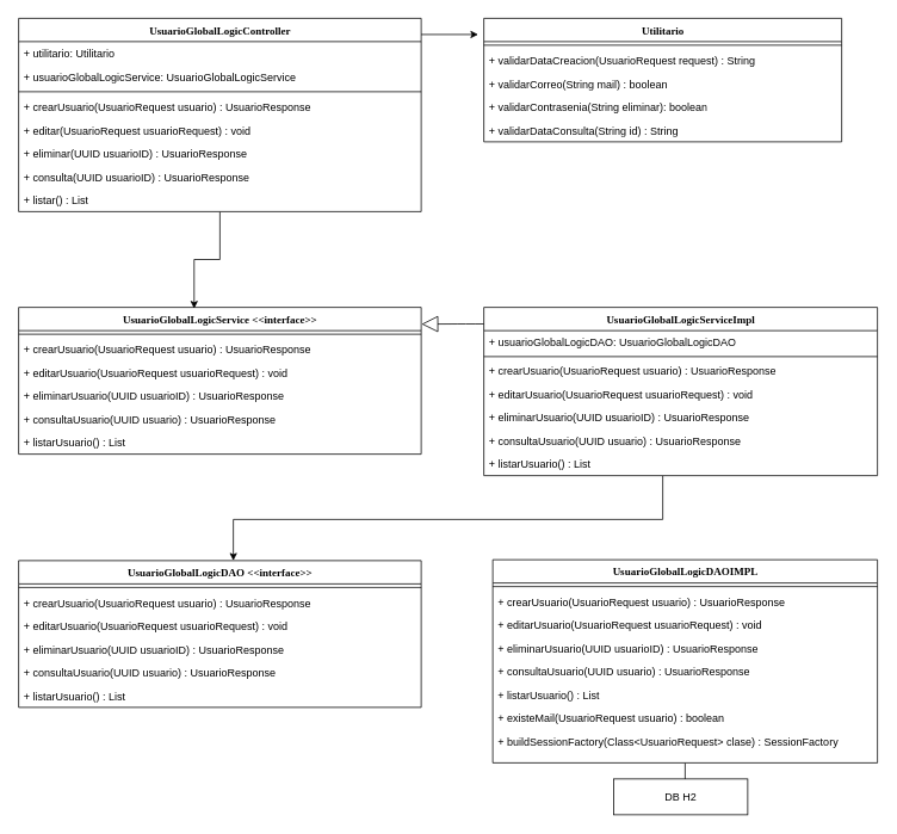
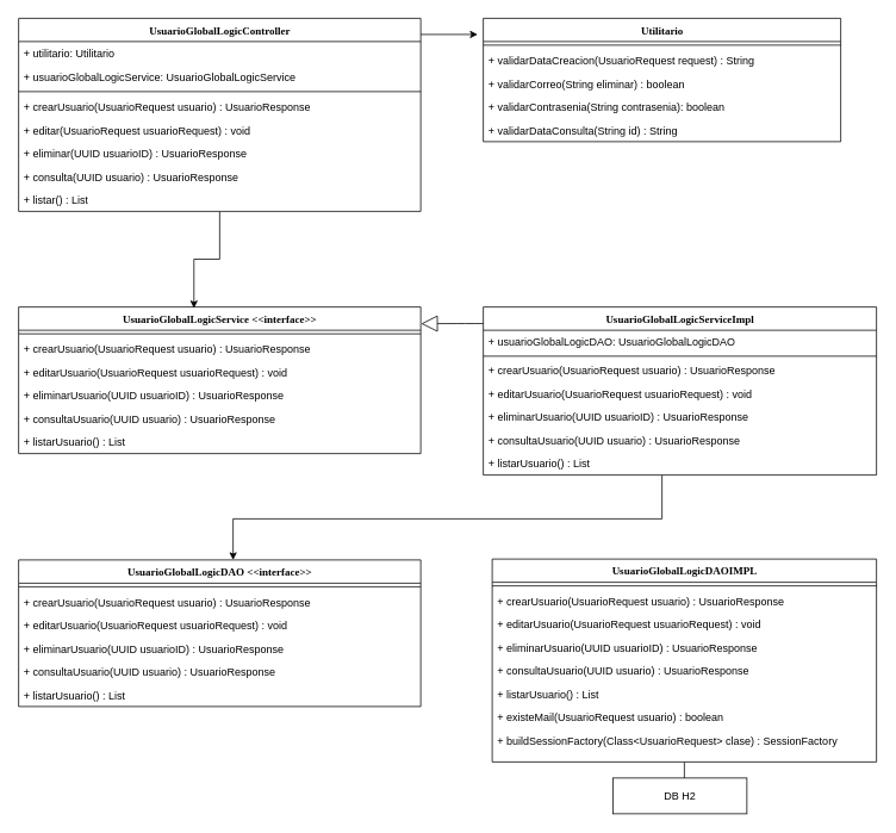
  <mxCell id="0" />
  <mxCell id="1" parent="0" />
  <mxCell id="2" style="edgeStyle=orthogonalEdgeStyle;rounded=0;orthogonalLoop=1;jettySize=auto;html=1;entryX=-0.016;entryY=0.131;entryDx=0;entryDy=0;entryPerimeter=0;" edge="1" parent="1" source="4" target="47"><mxGeometry relative="1" as="geometry"><Array as="points"><mxPoint x="440" y="38" /><mxPoint x="440" y="38" /></Array></mxGeometry></mxCell>
  <mxCell id="3" style="edgeStyle=orthogonalEdgeStyle;rounded=0;orthogonalLoop=1;jettySize=auto;html=1;entryX=0.436;entryY=0.008;entryDx=0;entryDy=0;entryPerimeter=0;" edge="1" parent="1" source="4" target="13"><mxGeometry relative="1" as="geometry" /></mxCell>
  <mxCell id="4" value="UsuarioGlobalLogicController" style="swimlane;html=1;fontStyle=1;align=center;verticalAlign=top;childLayout=stackLayout;horizontal=1;startSize=26;horizontalStack=0;resizeParent=1;resizeLast=0;collapsible=1;marginBottom=0;swimlaneFillColor=#ffffff;rounded=0;shadow=0;comic=0;labelBackgroundColor=none;strokeColor=#000000;strokeWidth=1;fillColor=none;fontFamily=Verdana;fontSize=12;fontColor=#000000;" parent="1" vertex="1"><mxGeometry x="20" y="20" width="450" height="216" as="geometry" /></mxCell>
  <mxCell id="5" value="+ utilitario: Utilitario" style="text;html=1;strokeColor=none;fillColor=none;align=left;verticalAlign=top;spacingLeft=4;spacingRight=4;whiteSpace=wrap;overflow=hidden;rotatable=0;points=[[0,0.5],[1,0.5]];portConstraint=eastwest;" parent="4" vertex="1"><mxGeometry y="26" width="450" height="26" as="geometry" /></mxCell>
  <mxCell id="6" value="+ usuarioGlobalLogicService: UsuarioGlobalLogicService " style="text;html=1;strokeColor=none;fillColor=none;align=left;verticalAlign=top;spacingLeft=4;spacingRight=4;whiteSpace=wrap;overflow=hidden;rotatable=0;points=[[0,0.5],[1,0.5]];portConstraint=eastwest;" parent="4" vertex="1"><mxGeometry y="52" width="450" height="26" as="geometry" /></mxCell>
  <mxCell id="7" value="" style="line;html=1;strokeWidth=1;fillColor=none;align=left;verticalAlign=middle;spacingTop=-1;spacingLeft=3;spacingRight=3;rotatable=0;labelPosition=right;points=[];portConstraint=eastwest;" parent="4" vertex="1"><mxGeometry y="78" width="450" height="8" as="geometry" /></mxCell>
  <mxCell id="8" value="+ crearUsuario(UsuarioRequest usuario) : UsuarioResponse" style="text;html=1;strokeColor=none;fillColor=none;align=left;verticalAlign=top;spacingLeft=4;spacingRight=4;whiteSpace=wrap;overflow=hidden;rotatable=0;points=[[0,0.5],[1,0.5]];portConstraint=eastwest;" vertex="1" parent="4"><mxGeometry y="86" width="450" height="26" as="geometry" /></mxCell>
  <mxCell id="9" value="+ editar(UsuarioRequest usuarioRequest) : void" style="text;html=1;strokeColor=none;fillColor=none;align=left;verticalAlign=top;spacingLeft=4;spacingRight=4;whiteSpace=wrap;overflow=hidden;rotatable=0;points=[[0,0.5],[1,0.5]];portConstraint=eastwest;" vertex="1" parent="4"><mxGeometry y="112" width="450" height="26" as="geometry" /></mxCell>
  <mxCell id="10" value="&lt;div&gt;+ eliminar(UUID usuarioID) : UsuarioResponse&lt;/div&gt;&lt;div&gt;&lt;br&gt;&lt;/div&gt;" style="text;html=1;strokeColor=none;fillColor=none;align=left;verticalAlign=top;spacingLeft=4;spacingRight=4;whiteSpace=wrap;overflow=hidden;rotatable=0;points=[[0,0.5],[1,0.5]];portConstraint=eastwest;" vertex="1" parent="4"><mxGeometry y="138" width="450" height="26" as="geometry" /></mxCell>
- <mxCell id="11" value="&lt;div&gt;+ consulta(UUID usuarioID) : UsuarioResponse&lt;/div&gt;" style="text;html=1;strokeColor=none;fillColor=none;align=left;verticalAlign=top;spacingLeft=4;spacingRight=4;whiteSpace=wrap;overflow=hidden;rotatable=0;points=[[0,0.5],[1,0.5]];portConstraint=eastwest;" vertex="1" parent="4"><mxGeometry y="164" width="450" height="26" as="geometry" /></mxCell>
+ <mxCell id="11" value="&lt;div&gt;+ consulta(UUID usuario) : UsuarioResponse&lt;/div&gt;" style="text;html=1;strokeColor=none;fillColor=none;align=left;verticalAlign=top;spacingLeft=4;spacingRight=4;whiteSpace=wrap;overflow=hidden;rotatable=0;points=[[0,0.5],[1,0.5]];portConstraint=eastwest;" vertex="1" parent="4"><mxGeometry y="164" width="450" height="26" as="geometry" /></mxCell>
  <mxCell id="12" value="+ listar() : List" style="text;html=1;strokeColor=none;fillColor=none;align=left;verticalAlign=top;spacingLeft=4;spacingRight=4;whiteSpace=wrap;overflow=hidden;rotatable=0;points=[[0,0.5],[1,0.5]];portConstraint=eastwest;" vertex="1" parent="4"><mxGeometry y="190" width="450" height="26" as="geometry" /></mxCell>
  <mxCell id="13" value="&lt;div&gt;UsuarioGlobalLogicService &amp;lt;&amp;lt;interface&amp;gt;&amp;gt;&lt;br&gt;&lt;/div&gt;" style="swimlane;html=1;fontStyle=1;align=center;verticalAlign=top;childLayout=stackLayout;horizontal=1;startSize=26;horizontalStack=0;resizeParent=1;resizeLast=0;collapsible=1;marginBottom=0;swimlaneFillColor=#ffffff;rounded=0;shadow=0;comic=0;labelBackgroundColor=none;strokeColor=#000000;strokeWidth=1;fillColor=none;fontFamily=Verdana;fontSize=12;fontColor=#000000;" parent="1" vertex="1"><mxGeometry x="20" y="343" width="450" height="164" as="geometry"><mxRectangle x="160" y="402.5" width="200" height="30" as="alternateBounds" /></mxGeometry></mxCell>
  <mxCell id="14" value="" style="line;html=1;strokeWidth=1;fillColor=none;align=left;verticalAlign=middle;spacingTop=-1;spacingLeft=3;spacingRight=3;rotatable=0;labelPosition=right;points=[];portConstraint=eastwest;" parent="13" vertex="1"><mxGeometry y="26" width="450" height="8" as="geometry" /></mxCell>
  <mxCell id="15" value="+ crearUsuario(UsuarioRequest usuario) : UsuarioResponse" style="text;html=1;strokeColor=none;fillColor=none;align=left;verticalAlign=top;spacingLeft=4;spacingRight=4;whiteSpace=wrap;overflow=hidden;rotatable=0;points=[[0,0.5],[1,0.5]];portConstraint=eastwest;" vertex="1" parent="13"><mxGeometry y="34" width="450" height="26" as="geometry" /></mxCell>
  <mxCell id="16" value="+ editarUsuario(UsuarioRequest usuarioRequest) : void" style="text;html=1;strokeColor=none;fillColor=none;align=left;verticalAlign=top;spacingLeft=4;spacingRight=4;whiteSpace=wrap;overflow=hidden;rotatable=0;points=[[0,0.5],[1,0.5]];portConstraint=eastwest;" vertex="1" parent="13"><mxGeometry y="60" width="450" height="26" as="geometry" /></mxCell>
  <mxCell id="17" value="&lt;div&gt;+ eliminarUsuario(UUID usuarioID) : UsuarioResponse&lt;/div&gt;&lt;div&gt;&lt;br&gt;&lt;/div&gt;" style="text;html=1;strokeColor=none;fillColor=none;align=left;verticalAlign=top;spacingLeft=4;spacingRight=4;whiteSpace=wrap;overflow=hidden;rotatable=0;points=[[0,0.5],[1,0.5]];portConstraint=eastwest;" vertex="1" parent="13"><mxGeometry y="86" width="450" height="26" as="geometry" /></mxCell>
  <mxCell id="18" value="&lt;div&gt;+ consultaUsuario(UUID usuario) : UsuarioResponse&lt;/div&gt;" style="text;html=1;strokeColor=none;fillColor=none;align=left;verticalAlign=top;spacingLeft=4;spacingRight=4;whiteSpace=wrap;overflow=hidden;rotatable=0;points=[[0,0.5],[1,0.5]];portConstraint=eastwest;" vertex="1" parent="13"><mxGeometry y="112" width="450" height="26" as="geometry" /></mxCell>
  <mxCell id="19" value="+ listarUsuario() : List" style="text;html=1;strokeColor=none;fillColor=none;align=left;verticalAlign=top;spacingLeft=4;spacingRight=4;whiteSpace=wrap;overflow=hidden;rotatable=0;points=[[0,0.5],[1,0.5]];portConstraint=eastwest;" vertex="1" parent="13"><mxGeometry y="138" width="450" height="26" as="geometry" /></mxCell>
  <mxCell id="20" style="edgeStyle=orthogonalEdgeStyle;rounded=0;orthogonalLoop=1;jettySize=auto;html=1;" edge="1" parent="1" source="21" target="40"><mxGeometry relative="1" as="geometry"><Array as="points"><mxPoint x="740" y="580" /><mxPoint x="260" y="580" /></Array></mxGeometry></mxCell>
  <mxCell id="21" value="UsuarioGlobalLogicServiceImpl" style="swimlane;html=1;fontStyle=1;align=center;verticalAlign=top;childLayout=stackLayout;horizontal=1;startSize=26;horizontalStack=0;resizeParent=1;resizeLast=0;collapsible=1;marginBottom=0;swimlaneFillColor=#ffffff;rounded=0;shadow=0;comic=0;labelBackgroundColor=none;strokeColor=#000000;strokeWidth=1;fillColor=none;fontFamily=Verdana;fontSize=12;fontColor=#000000;" parent="1" vertex="1"><mxGeometry x="540" y="343" width="440" height="188" as="geometry"><mxRectangle x="780" y="109" width="220" height="26" as="alternateBounds" /></mxGeometry></mxCell>
  <mxCell id="22" value="+ usuarioGlobalLogicDAO: UsuarioGlobalLogicDAO " style="text;html=1;strokeColor=none;fillColor=none;align=left;verticalAlign=top;spacingLeft=4;spacingRight=4;whiteSpace=wrap;overflow=hidden;rotatable=0;points=[[0,0.5],[1,0.5]];portConstraint=eastwest;" vertex="1" parent="21"><mxGeometry y="26" width="440" height="26" as="geometry" /></mxCell>
  <mxCell id="23" value="" style="line;html=1;strokeWidth=1;fillColor=none;align=left;verticalAlign=middle;spacingTop=-1;spacingLeft=3;spacingRight=3;rotatable=0;labelPosition=right;points=[];portConstraint=eastwest;" parent="21" vertex="1"><mxGeometry y="52" width="440" height="6" as="geometry" /></mxCell>
  <mxCell id="24" value="+ crearUsuario(UsuarioRequest usuario) : UsuarioResponse" style="text;html=1;strokeColor=none;fillColor=none;align=left;verticalAlign=top;spacingLeft=4;spacingRight=4;whiteSpace=wrap;overflow=hidden;rotatable=0;points=[[0,0.5],[1,0.5]];portConstraint=eastwest;" parent="21" vertex="1"><mxGeometry y="58" width="440" height="26" as="geometry" /></mxCell>
  <mxCell id="25" value="+ editarUsuario(UsuarioRequest usuarioRequest) : void" style="text;html=1;strokeColor=none;fillColor=none;align=left;verticalAlign=top;spacingLeft=4;spacingRight=4;whiteSpace=wrap;overflow=hidden;rotatable=0;points=[[0,0.5],[1,0.5]];portConstraint=eastwest;" parent="21" vertex="1"><mxGeometry y="84" width="440" height="26" as="geometry" /></mxCell>
  <mxCell id="26" value="&lt;div&gt;+ eliminarUsuario(UUID usuarioID) : UsuarioResponse&lt;/div&gt;&lt;div&gt;&lt;br&gt;&lt;/div&gt;" style="text;html=1;strokeColor=none;fillColor=none;align=left;verticalAlign=top;spacingLeft=4;spacingRight=4;whiteSpace=wrap;overflow=hidden;rotatable=0;points=[[0,0.5],[1,0.5]];portConstraint=eastwest;" vertex="1" parent="21"><mxGeometry y="110" width="440" height="26" as="geometry" /></mxCell>
  <mxCell id="27" value="&lt;div&gt;+ consultaUsuario(UUID usuario) : UsuarioResponse&lt;/div&gt;" style="text;html=1;strokeColor=none;fillColor=none;align=left;verticalAlign=top;spacingLeft=4;spacingRight=4;whiteSpace=wrap;overflow=hidden;rotatable=0;points=[[0,0.5],[1,0.5]];portConstraint=eastwest;" vertex="1" parent="21"><mxGeometry y="136" width="440" height="26" as="geometry" /></mxCell>
  <mxCell id="28" value="+ listarUsuario() : List" style="text;html=1;strokeColor=none;fillColor=none;align=left;verticalAlign=top;spacingLeft=4;spacingRight=4;whiteSpace=wrap;overflow=hidden;rotatable=0;points=[[0,0.5],[1,0.5]];portConstraint=eastwest;" vertex="1" parent="21"><mxGeometry y="162" width="440" height="26" as="geometry" /></mxCell>
  <mxCell id="29" style="edgeStyle=orthogonalEdgeStyle;rounded=0;orthogonalLoop=1;jettySize=auto;html=1;" edge="1" parent="1" source="30" target="53"><mxGeometry relative="1" as="geometry" /></mxCell>
  <mxCell id="30" value="UsuarioGlobalLogicDAOIMPL" style="swimlane;html=1;fontStyle=1;align=center;verticalAlign=top;childLayout=stackLayout;horizontal=1;startSize=26;horizontalStack=0;resizeParent=1;resizeLast=0;collapsible=1;marginBottom=0;swimlaneFillColor=#ffffff;rounded=0;shadow=0;comic=0;labelBackgroundColor=none;strokeColor=#000000;strokeWidth=1;fillColor=none;fontFamily=Verdana;fontSize=12;fontColor=#000000;" parent="1" vertex="1"><mxGeometry x="550" y="625" width="430" height="227" as="geometry" /></mxCell>
  <mxCell id="31" value="" style="line;html=1;strokeWidth=1;fillColor=none;align=left;verticalAlign=middle;spacingTop=-1;spacingLeft=3;spacingRight=3;rotatable=0;labelPosition=right;points=[];portConstraint=eastwest;" parent="30" vertex="1"><mxGeometry y="26" width="430" height="8" as="geometry" /></mxCell>
  <mxCell id="32" value="+ crearUsuario(UsuarioRequest usuario) : UsuarioResponse" style="text;html=1;strokeColor=none;fillColor=none;align=left;verticalAlign=top;spacingLeft=4;spacingRight=4;whiteSpace=wrap;overflow=hidden;rotatable=0;points=[[0,0.5],[1,0.5]];portConstraint=eastwest;" vertex="1" parent="30"><mxGeometry y="34" width="430" height="26" as="geometry" /></mxCell>
  <mxCell id="33" value="+ editarUsuario(UsuarioRequest usuarioRequest) : void" style="text;html=1;strokeColor=none;fillColor=none;align=left;verticalAlign=top;spacingLeft=4;spacingRight=4;whiteSpace=wrap;overflow=hidden;rotatable=0;points=[[0,0.5],[1,0.5]];portConstraint=eastwest;" vertex="1" parent="30"><mxGeometry y="60" width="430" height="26" as="geometry" /></mxCell>
  <mxCell id="34" value="&lt;div&gt;+ eliminarUsuario(UUID usuarioID) : UsuarioResponse&lt;/div&gt;&lt;div&gt;&lt;br&gt;&lt;/div&gt;" style="text;html=1;strokeColor=none;fillColor=none;align=left;verticalAlign=top;spacingLeft=4;spacingRight=4;whiteSpace=wrap;overflow=hidden;rotatable=0;points=[[0,0.5],[1,0.5]];portConstraint=eastwest;" vertex="1" parent="30"><mxGeometry y="86" width="430" height="26" as="geometry" /></mxCell>
  <mxCell id="35" value="&lt;div&gt;+ consultaUsuario(UUID usuario) : UsuarioResponse&lt;/div&gt;" style="text;html=1;strokeColor=none;fillColor=none;align=left;verticalAlign=top;spacingLeft=4;spacingRight=4;whiteSpace=wrap;overflow=hidden;rotatable=0;points=[[0,0.5],[1,0.5]];portConstraint=eastwest;" vertex="1" parent="30"><mxGeometry y="112" width="430" height="26" as="geometry" /></mxCell>
  <mxCell id="36" value="+ listarUsuario() : List" style="text;html=1;strokeColor=none;fillColor=none;align=left;verticalAlign=top;spacingLeft=4;spacingRight=4;whiteSpace=wrap;overflow=hidden;rotatable=0;points=[[0,0.5],[1,0.5]];portConstraint=eastwest;" vertex="1" parent="30"><mxGeometry y="138" width="430" height="26" as="geometry" /></mxCell>
  <mxCell id="37" value="+ existeMail(UsuarioRequest usuario) : boolean " style="text;html=1;strokeColor=none;fillColor=none;align=left;verticalAlign=top;spacingLeft=4;spacingRight=4;whiteSpace=wrap;overflow=hidden;rotatable=0;points=[[0,0.5],[1,0.5]];portConstraint=eastwest;" vertex="1" parent="30"><mxGeometry y="164" width="430" height="26" as="geometry" /></mxCell>
  <mxCell id="38" value="+ buildSessionFactory(Class&amp;lt;UsuarioRequest&amp;gt; clase)  : SessionFactory " style="text;html=1;strokeColor=none;fillColor=none;align=left;verticalAlign=top;spacingLeft=4;spacingRight=4;whiteSpace=wrap;overflow=hidden;rotatable=0;points=[[0,0.5],[1,0.5]];portConstraint=eastwest;" vertex="1" parent="30"><mxGeometry y="190" width="430" height="26" as="geometry" /></mxCell>
  <mxCell id="39" style="edgeStyle=orthogonalEdgeStyle;html=1;labelBackgroundColor=none;startFill=0;startSize=8;endArrow=block;endFill=0;endSize=16;fontFamily=Verdana;fontSize=12;entryX=1.001;entryY=0.114;entryDx=0;entryDy=0;entryPerimeter=0;" parent="1" source="21" target="13" edge="1"><mxGeometry relative="1" as="geometry"><Array as="points"><mxPoint x="520" y="361.5" /><mxPoint x="520" y="361.5" /></Array><mxPoint x="330" y="513.5" as="targetPoint" /></mxGeometry></mxCell>
  <mxCell id="40" value="UsuarioGlobalLogicDAO  &amp;lt;&amp;lt;interface&amp;gt;&amp;gt;" style="swimlane;html=1;fontStyle=1;align=center;verticalAlign=top;childLayout=stackLayout;horizontal=1;startSize=26;horizontalStack=0;resizeParent=1;resizeLast=0;collapsible=1;marginBottom=0;swimlaneFillColor=#ffffff;rounded=0;shadow=0;comic=0;labelBackgroundColor=none;strokeColor=#000000;strokeWidth=1;fillColor=none;fontFamily=Verdana;fontSize=12;fontColor=#000000;" parent="1" vertex="1"><mxGeometry x="20" y="626" width="450" height="164" as="geometry" /></mxCell>
  <mxCell id="41" value="" style="line;html=1;strokeWidth=1;fillColor=none;align=left;verticalAlign=middle;spacingTop=-1;spacingLeft=3;spacingRight=3;rotatable=0;labelPosition=right;points=[];portConstraint=eastwest;" parent="40" vertex="1"><mxGeometry y="26" width="450" height="8" as="geometry" /></mxCell>
  <mxCell id="42" value="+ crearUsuario(UsuarioRequest usuario) : UsuarioResponse" style="text;html=1;strokeColor=none;fillColor=none;align=left;verticalAlign=top;spacingLeft=4;spacingRight=4;whiteSpace=wrap;overflow=hidden;rotatable=0;points=[[0,0.5],[1,0.5]];portConstraint=eastwest;" vertex="1" parent="40"><mxGeometry y="34" width="450" height="26" as="geometry" /></mxCell>
  <mxCell id="43" value="+ editarUsuario(UsuarioRequest usuarioRequest) : void" style="text;html=1;strokeColor=none;fillColor=none;align=left;verticalAlign=top;spacingLeft=4;spacingRight=4;whiteSpace=wrap;overflow=hidden;rotatable=0;points=[[0,0.5],[1,0.5]];portConstraint=eastwest;" vertex="1" parent="40"><mxGeometry y="60" width="450" height="26" as="geometry" /></mxCell>
  <mxCell id="44" value="&lt;div&gt;+ eliminarUsuario(UUID usuarioID) : UsuarioResponse&lt;/div&gt;&lt;div&gt;&lt;br&gt;&lt;/div&gt;" style="text;html=1;strokeColor=none;fillColor=none;align=left;verticalAlign=top;spacingLeft=4;spacingRight=4;whiteSpace=wrap;overflow=hidden;rotatable=0;points=[[0,0.5],[1,0.5]];portConstraint=eastwest;" vertex="1" parent="40"><mxGeometry y="86" width="450" height="26" as="geometry" /></mxCell>
  <mxCell id="45" value="&lt;div&gt;+ consultaUsuario(UUID usuario) : UsuarioResponse&lt;/div&gt;" style="text;html=1;strokeColor=none;fillColor=none;align=left;verticalAlign=top;spacingLeft=4;spacingRight=4;whiteSpace=wrap;overflow=hidden;rotatable=0;points=[[0,0.5],[1,0.5]];portConstraint=eastwest;" vertex="1" parent="40"><mxGeometry y="112" width="450" height="26" as="geometry" /></mxCell>
  <mxCell id="46" value="+ listarUsuario() : List" style="text;html=1;strokeColor=none;fillColor=none;align=left;verticalAlign=top;spacingLeft=4;spacingRight=4;whiteSpace=wrap;overflow=hidden;rotatable=0;points=[[0,0.5],[1,0.5]];portConstraint=eastwest;" vertex="1" parent="40"><mxGeometry y="138" width="450" height="26" as="geometry" /></mxCell>
  <mxCell id="47" value="Utilitario" style="swimlane;html=1;fontStyle=1;align=center;verticalAlign=top;childLayout=stackLayout;horizontal=1;startSize=26;horizontalStack=0;resizeParent=1;resizeLast=0;collapsible=1;marginBottom=0;swimlaneFillColor=#ffffff;rounded=0;shadow=0;comic=0;labelBackgroundColor=none;strokeColor=#000000;strokeWidth=1;fillColor=none;fontFamily=Verdana;fontSize=12;fontColor=#000000;" vertex="1" parent="1"><mxGeometry x="540" y="20" width="400" height="138" as="geometry" /></mxCell>
  <mxCell id="48" value="" style="line;html=1;strokeWidth=1;fillColor=none;align=left;verticalAlign=middle;spacingTop=-1;spacingLeft=3;spacingRight=3;rotatable=0;labelPosition=right;points=[];portConstraint=eastwest;" vertex="1" parent="47"><mxGeometry y="26" width="400" height="8" as="geometry" /></mxCell>
  <mxCell id="49" value="+ validarDataCreacion(UsuarioRequest request) : String" style="text;html=1;strokeColor=none;fillColor=none;align=left;verticalAlign=top;spacingLeft=4;spacingRight=4;whiteSpace=wrap;overflow=hidden;rotatable=0;points=[[0,0.5],[1,0.5]];portConstraint=eastwest;" vertex="1" parent="47"><mxGeometry y="34" width="400" height="26" as="geometry" /></mxCell>
- <mxCell id="50" value="+ validarCorreo(String mail) : boolean " style="text;html=1;strokeColor=none;fillColor=none;align=left;verticalAlign=top;spacingLeft=4;spacingRight=4;whiteSpace=wrap;overflow=hidden;rotatable=0;points=[[0,0.5],[1,0.5]];portConstraint=eastwest;" vertex="1" parent="47"><mxGeometry y="60" width="400" height="26" as="geometry" /></mxCell>
- <mxCell id="51" value="&lt;div&gt;+ validarContrasenia(String eliminar): boolean &lt;br&gt;&lt;/div&gt;&lt;div&gt;&lt;br&gt;&lt;/div&gt;" style="text;html=1;strokeColor=none;fillColor=none;align=left;verticalAlign=top;spacingLeft=4;spacingRight=4;whiteSpace=wrap;overflow=hidden;rotatable=0;points=[[0,0.5],[1,0.5]];portConstraint=eastwest;" vertex="1" parent="47"><mxGeometry y="86" width="400" height="26" as="geometry" /></mxCell>
+ <mxCell id="50" value="+ validarCorreo(String eliminar) : boolean " style="text;html=1;strokeColor=none;fillColor=none;align=left;verticalAlign=top;spacingLeft=4;spacingRight=4;whiteSpace=wrap;overflow=hidden;rotatable=0;points=[[0,0.5],[1,0.5]];portConstraint=eastwest;" vertex="1" parent="47"><mxGeometry y="60" width="400" height="26" as="geometry" /></mxCell>
+ <mxCell id="51" value="&lt;div&gt;+ validarContrasenia(String contrasenia): boolean &lt;br&gt;&lt;/div&gt;&lt;div&gt;&lt;br&gt;&lt;/div&gt;" style="text;html=1;strokeColor=none;fillColor=none;align=left;verticalAlign=top;spacingLeft=4;spacingRight=4;whiteSpace=wrap;overflow=hidden;rotatable=0;points=[[0,0.5],[1,0.5]];portConstraint=eastwest;" vertex="1" parent="47"><mxGeometry y="86" width="400" height="26" as="geometry" /></mxCell>
  <mxCell id="52" value="&lt;div&gt;+ validarDataConsulta(String id) : String &lt;br&gt;&lt;/div&gt;" style="text;html=1;strokeColor=none;fillColor=none;align=left;verticalAlign=top;spacingLeft=4;spacingRight=4;whiteSpace=wrap;overflow=hidden;rotatable=0;points=[[0,0.5],[1,0.5]];portConstraint=eastwest;" vertex="1" parent="47"><mxGeometry y="112" width="400" height="26" as="geometry" /></mxCell>
  <mxCell id="53" value="&lt;div&gt;DB H2&lt;/div&gt;" style="html=1;" vertex="1" parent="1"><mxGeometry x="685" y="870" width="150" height="40" as="geometry" /></mxCell>
